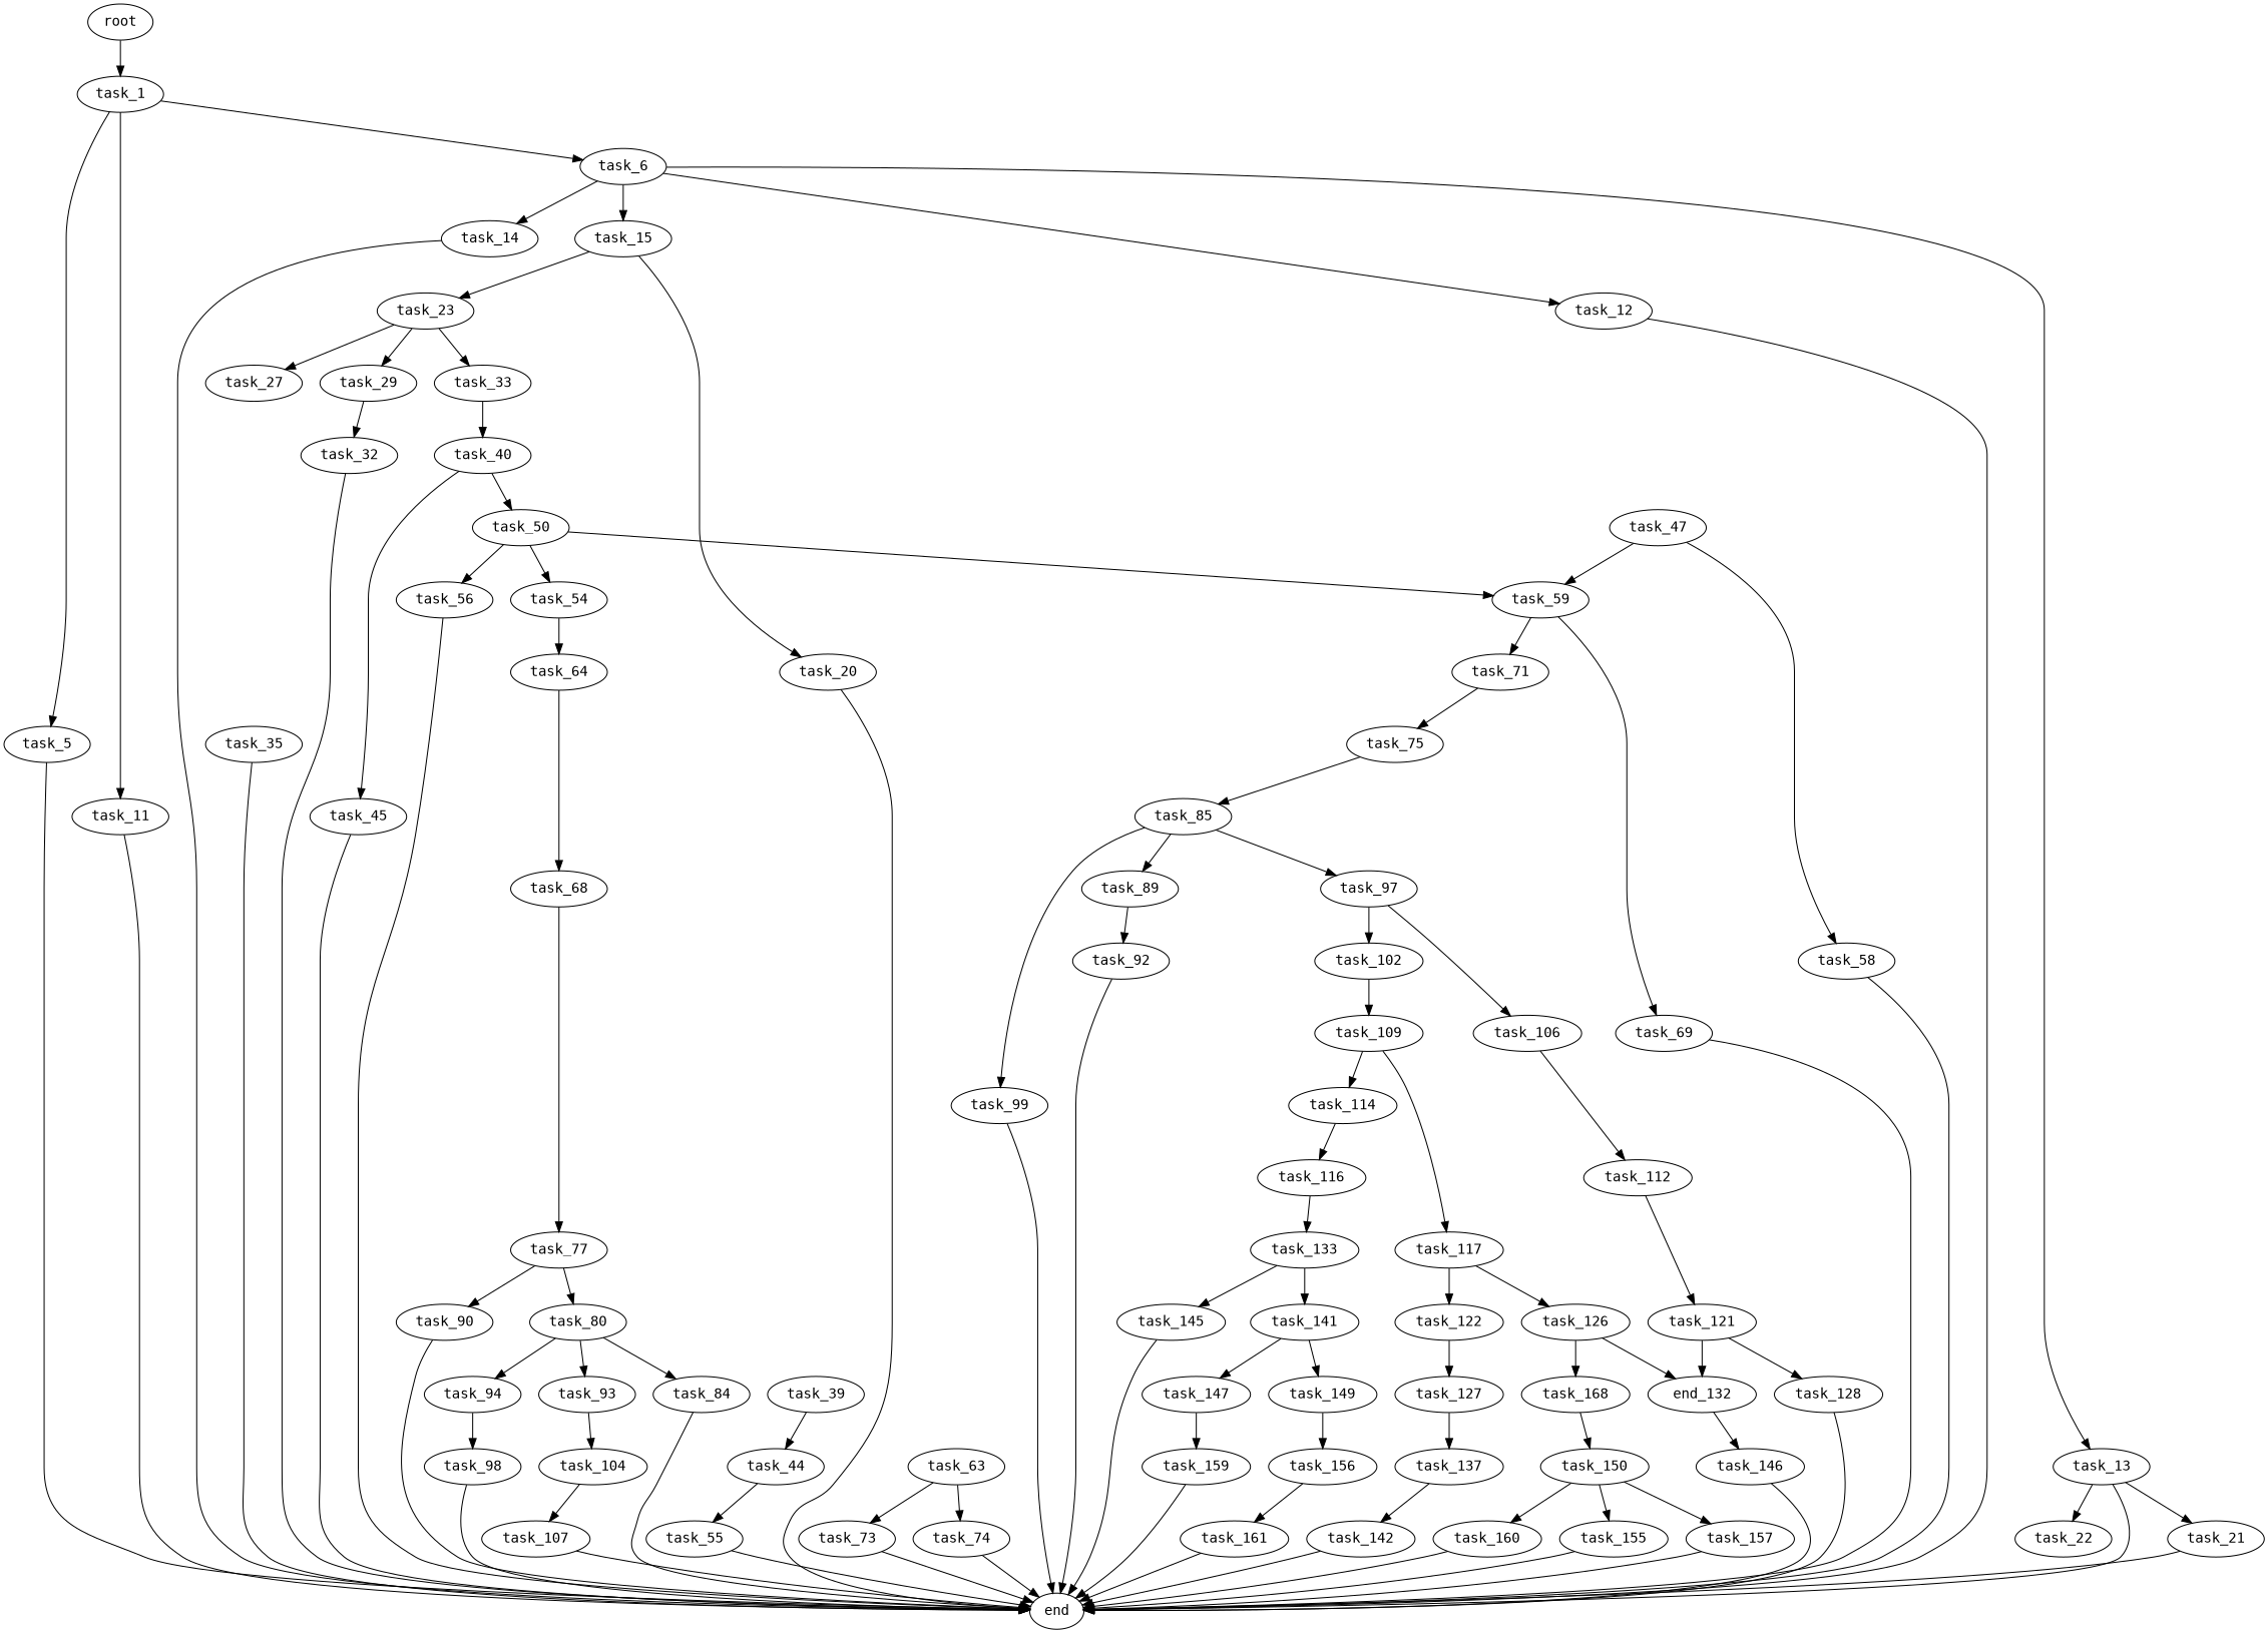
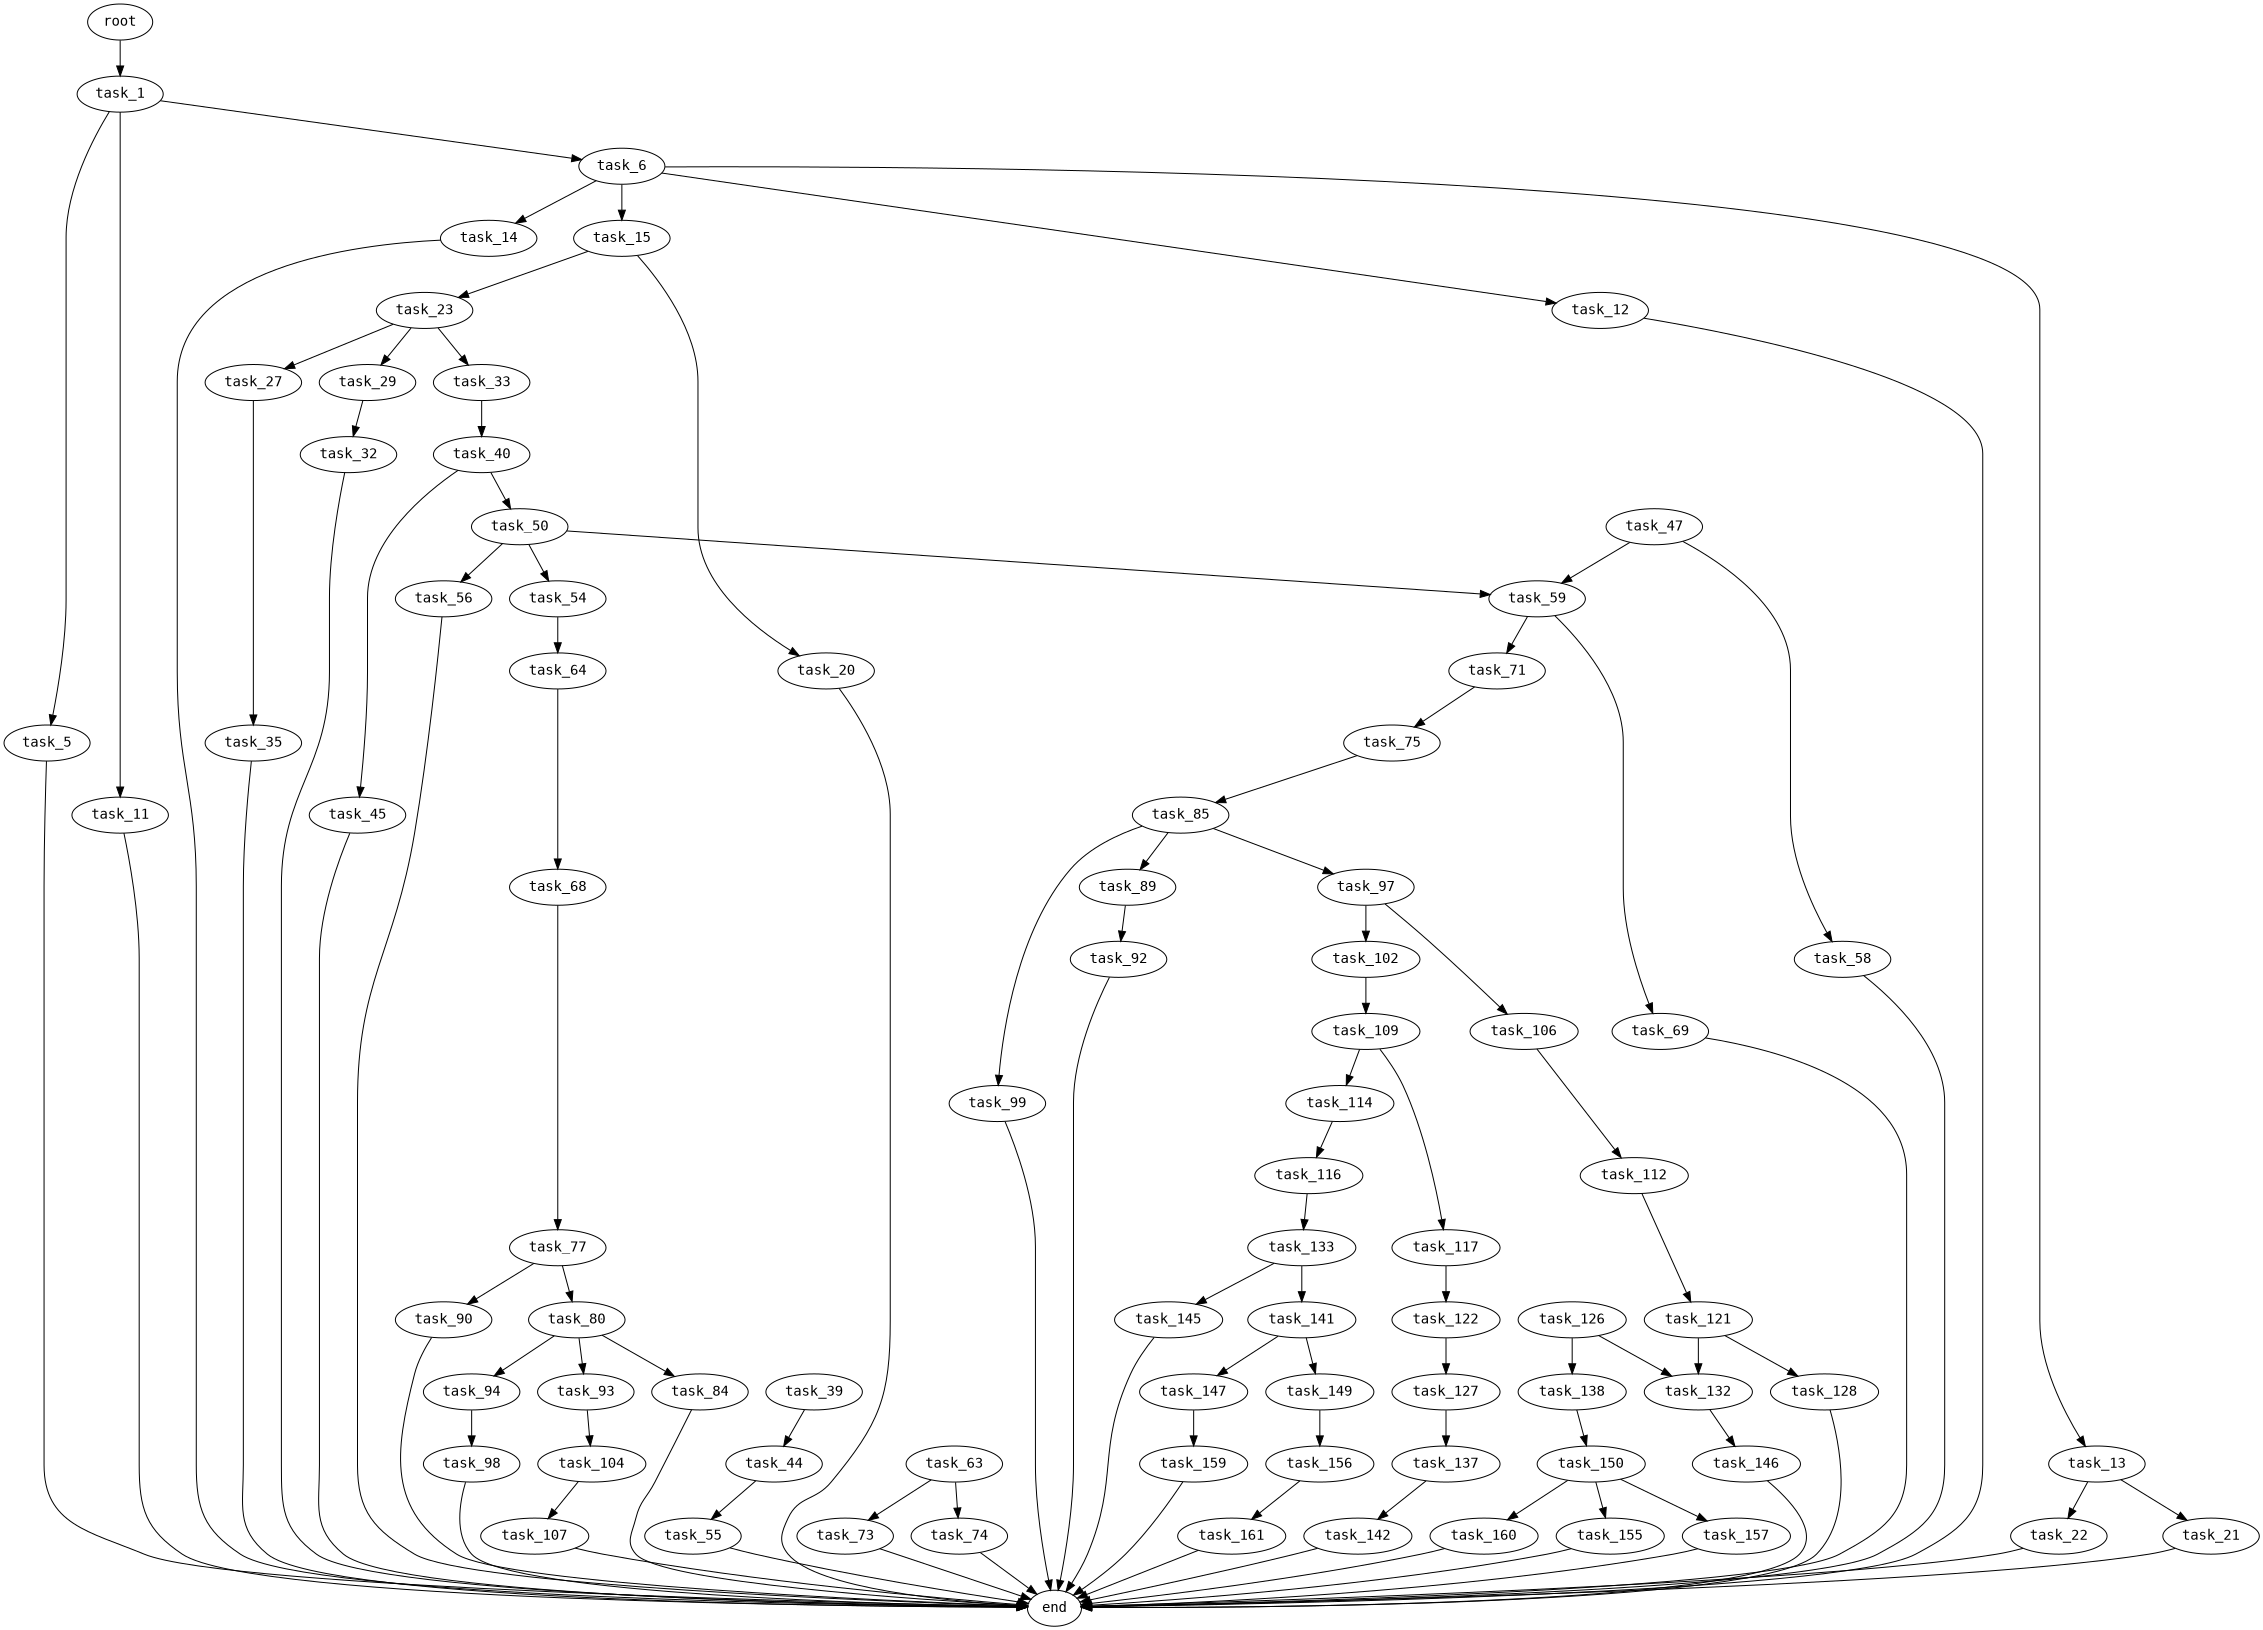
  digraph {
    fontname="DejaVu Sans Mono"
    node [fontname="DejaVu Sans Mono"]
    edge [fontname="DejaVu Sans Mono"]
    root
    task_1
    task_5
    task_6
    task_11
    end
    task_12
    task_13
    task_14
    task_15
    task_21
    task_22
    task_20
    task_23
    task_27
    task_29
    task_33
    task_35
    task_32
    task_40
    task_45
    task_50
    task_39
    task_44
    task_47
    task_58
    task_59
    task_54
    task_56
    task_55
    task_69
    task_71
    task_64
    task_63
    task_73
    task_74
    task_75
    task_68
    task_77
    task_85
    task_80
    task_90
    task_84
    task_93
    task_94
    task_89
    task_97
    task_99
    task_92
    task_102
    task_106
    task_104
    task_98
    task_107
    task_109
    task_112
    task_114
    task_117
    task_121
    task_116
    task_122
    task_126
    task_128
-   task_132 [label=end_132]
+   task_132
    task_133
    task_127
-   task_138 [label=task_168]
+   task_138
    task_146
    task_141
    task_145
    task_147
    task_149
    task_137
    task_150
    task_142
    task_155
    task_157
    task_160
    task_159
    task_156
    task_161
    root -> task_1
    task_1 -> task_5
    task_1 -> task_6
    task_1 -> task_11
    task_5 -> end
    task_6 -> task_12
    task_6 -> task_13
    task_6 -> task_14
    task_6 -> task_15
    task_11 -> end
    task_12 -> end
    task_13 -> task_21
    task_13 -> task_22
    task_14 -> end
    task_15 -> task_20
    task_15 -> task_23
    task_21 -> end
-   task_13 -> end
+   task_22 -> end
    task_20 -> end
    task_23 -> task_27
    task_23 -> task_29
    task_23 -> task_33
+   task_27 -> task_35
    task_29 -> task_32
    task_33 -> task_40
    task_35 -> end
    task_32 -> end
    task_40 -> task_45
    task_40 -> task_50
    task_45 -> end
    task_50 -> task_59
    task_50 -> task_54
    task_50 -> task_56
    task_39 -> task_44
    task_44 -> task_55
    task_47 -> task_58
    task_47 -> task_59
    task_58 -> end
    task_59 -> task_69
    task_59 -> task_71
    task_54 -> task_64
    task_56 -> end
    task_55 -> end
    task_69 -> end
    task_71 -> task_75
    task_64 -> task_68
    task_63 -> task_73
    task_63 -> task_74
    task_73 -> end
    task_74 -> end
    task_75 -> task_85
    task_68 -> task_77
    task_77 -> task_80
    task_77 -> task_90
    task_85 -> task_89
    task_85 -> task_97
    task_85 -> task_99
    task_80 -> task_84
    task_80 -> task_93
    task_80 -> task_94
    task_90 -> end
    task_84 -> end
    task_93 -> task_104
    task_94 -> task_98
    task_89 -> task_92
    task_97 -> task_102
    task_97 -> task_106
    task_99 -> end
    task_92 -> end
    task_102 -> task_109
    task_106 -> task_112
    task_104 -> task_107
    task_98 -> end
    task_107 -> end
    task_109 -> task_114
    task_109 -> task_117
    task_112 -> task_121
    task_114 -> task_116
    task_117 -> task_122
-   task_117 -> task_126
    task_121 -> task_128
    task_121 -> task_132
    task_116 -> task_133
    task_122 -> task_127
    task_126 -> task_132
    task_126 -> task_138
    task_128 -> end
    task_132 -> task_146
    task_133 -> task_141
    task_133 -> task_145
    task_127 -> task_137
    task_138 -> task_150
    task_146 -> end
    task_141 -> task_147
    task_141 -> task_149
    task_145 -> end
    task_147 -> task_159
    task_149 -> task_156
    task_137 -> task_142
    task_150 -> task_155
    task_150 -> task_157
    task_150 -> task_160
    task_142 -> end
    task_155 -> end
    task_157 -> end
    task_160 -> end
    task_159 -> end
    task_156 -> task_161
    task_161 -> end
  }
